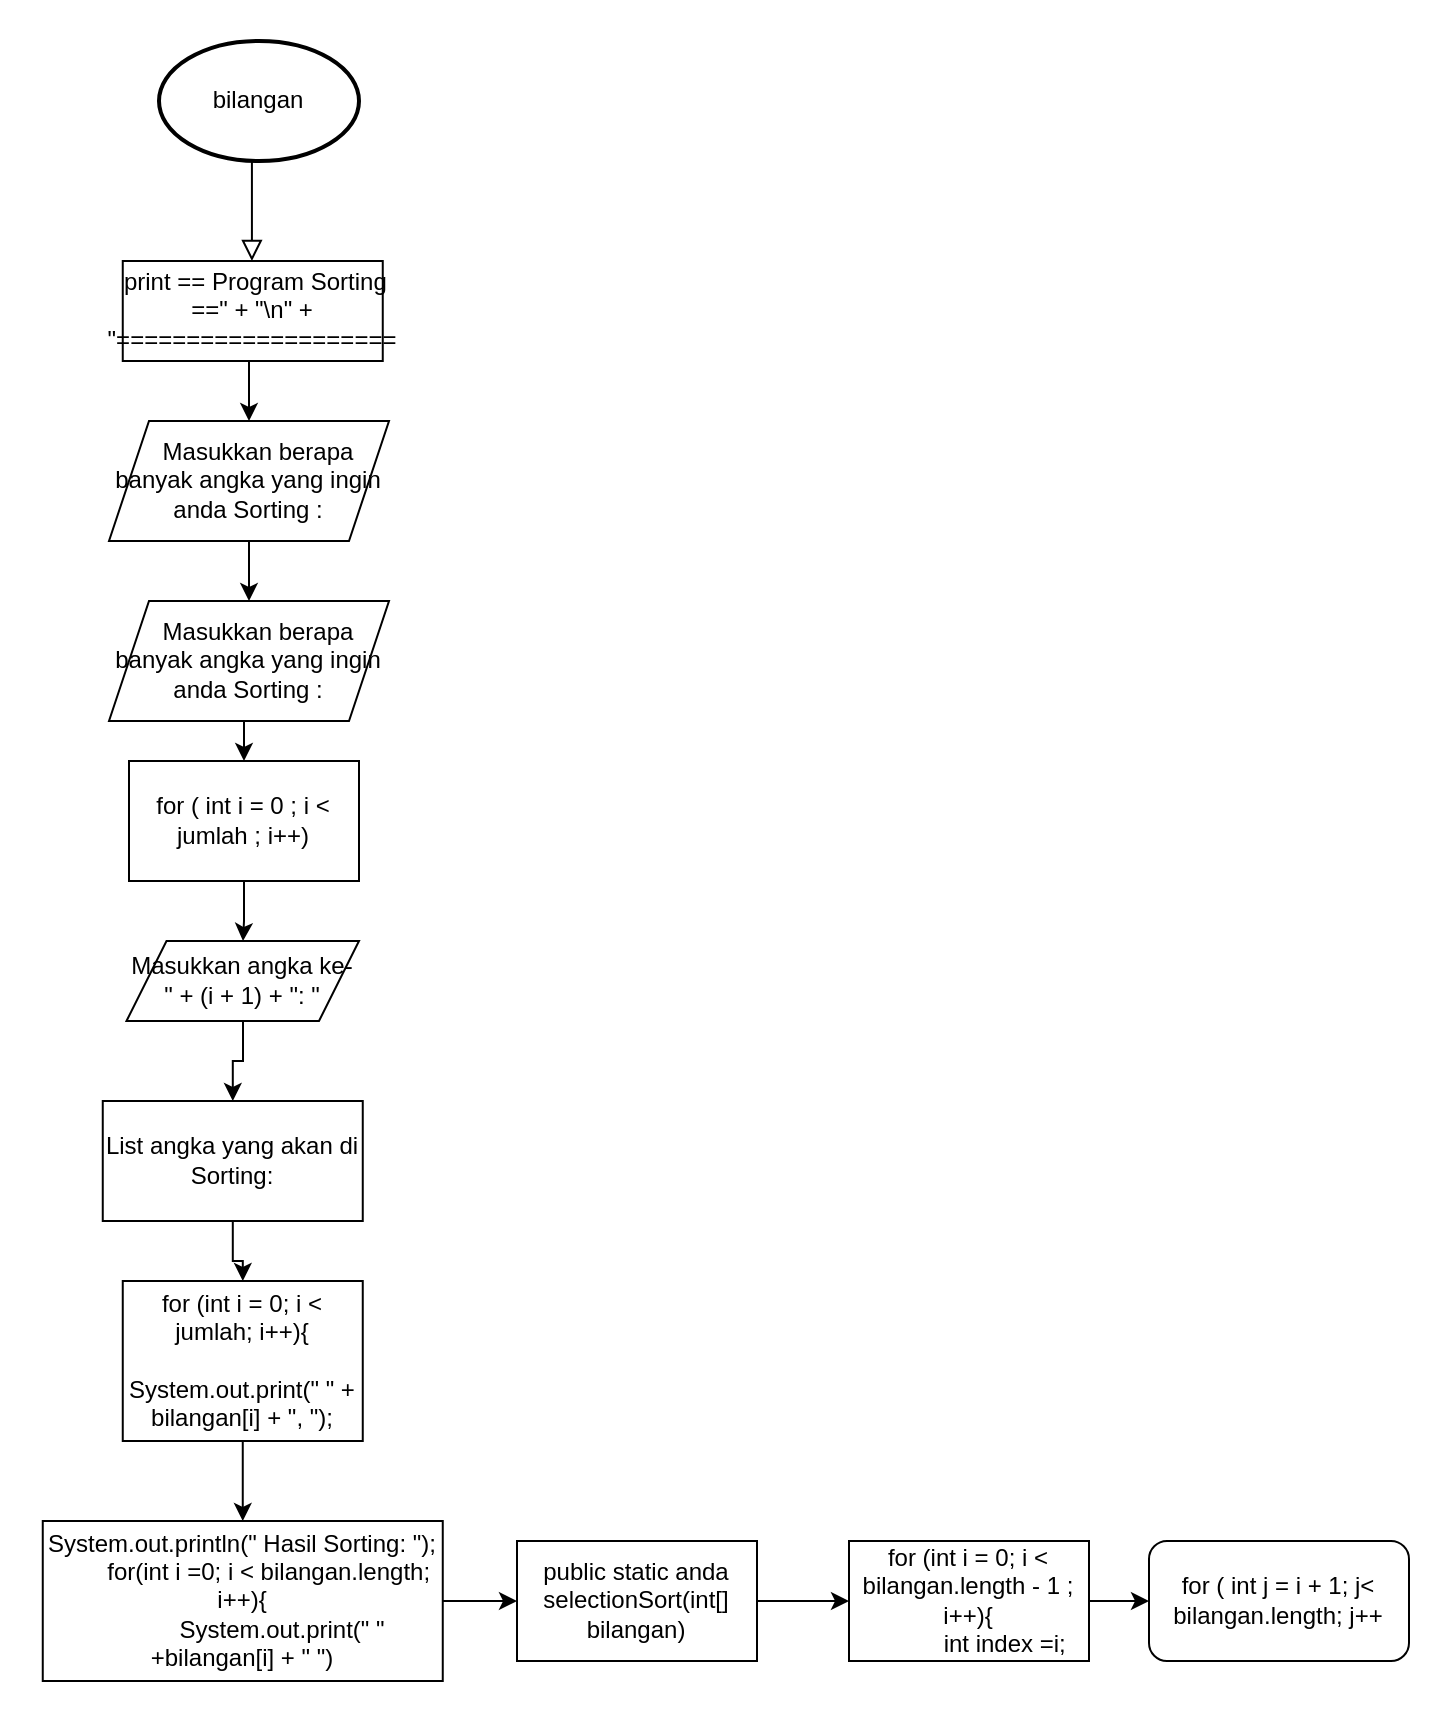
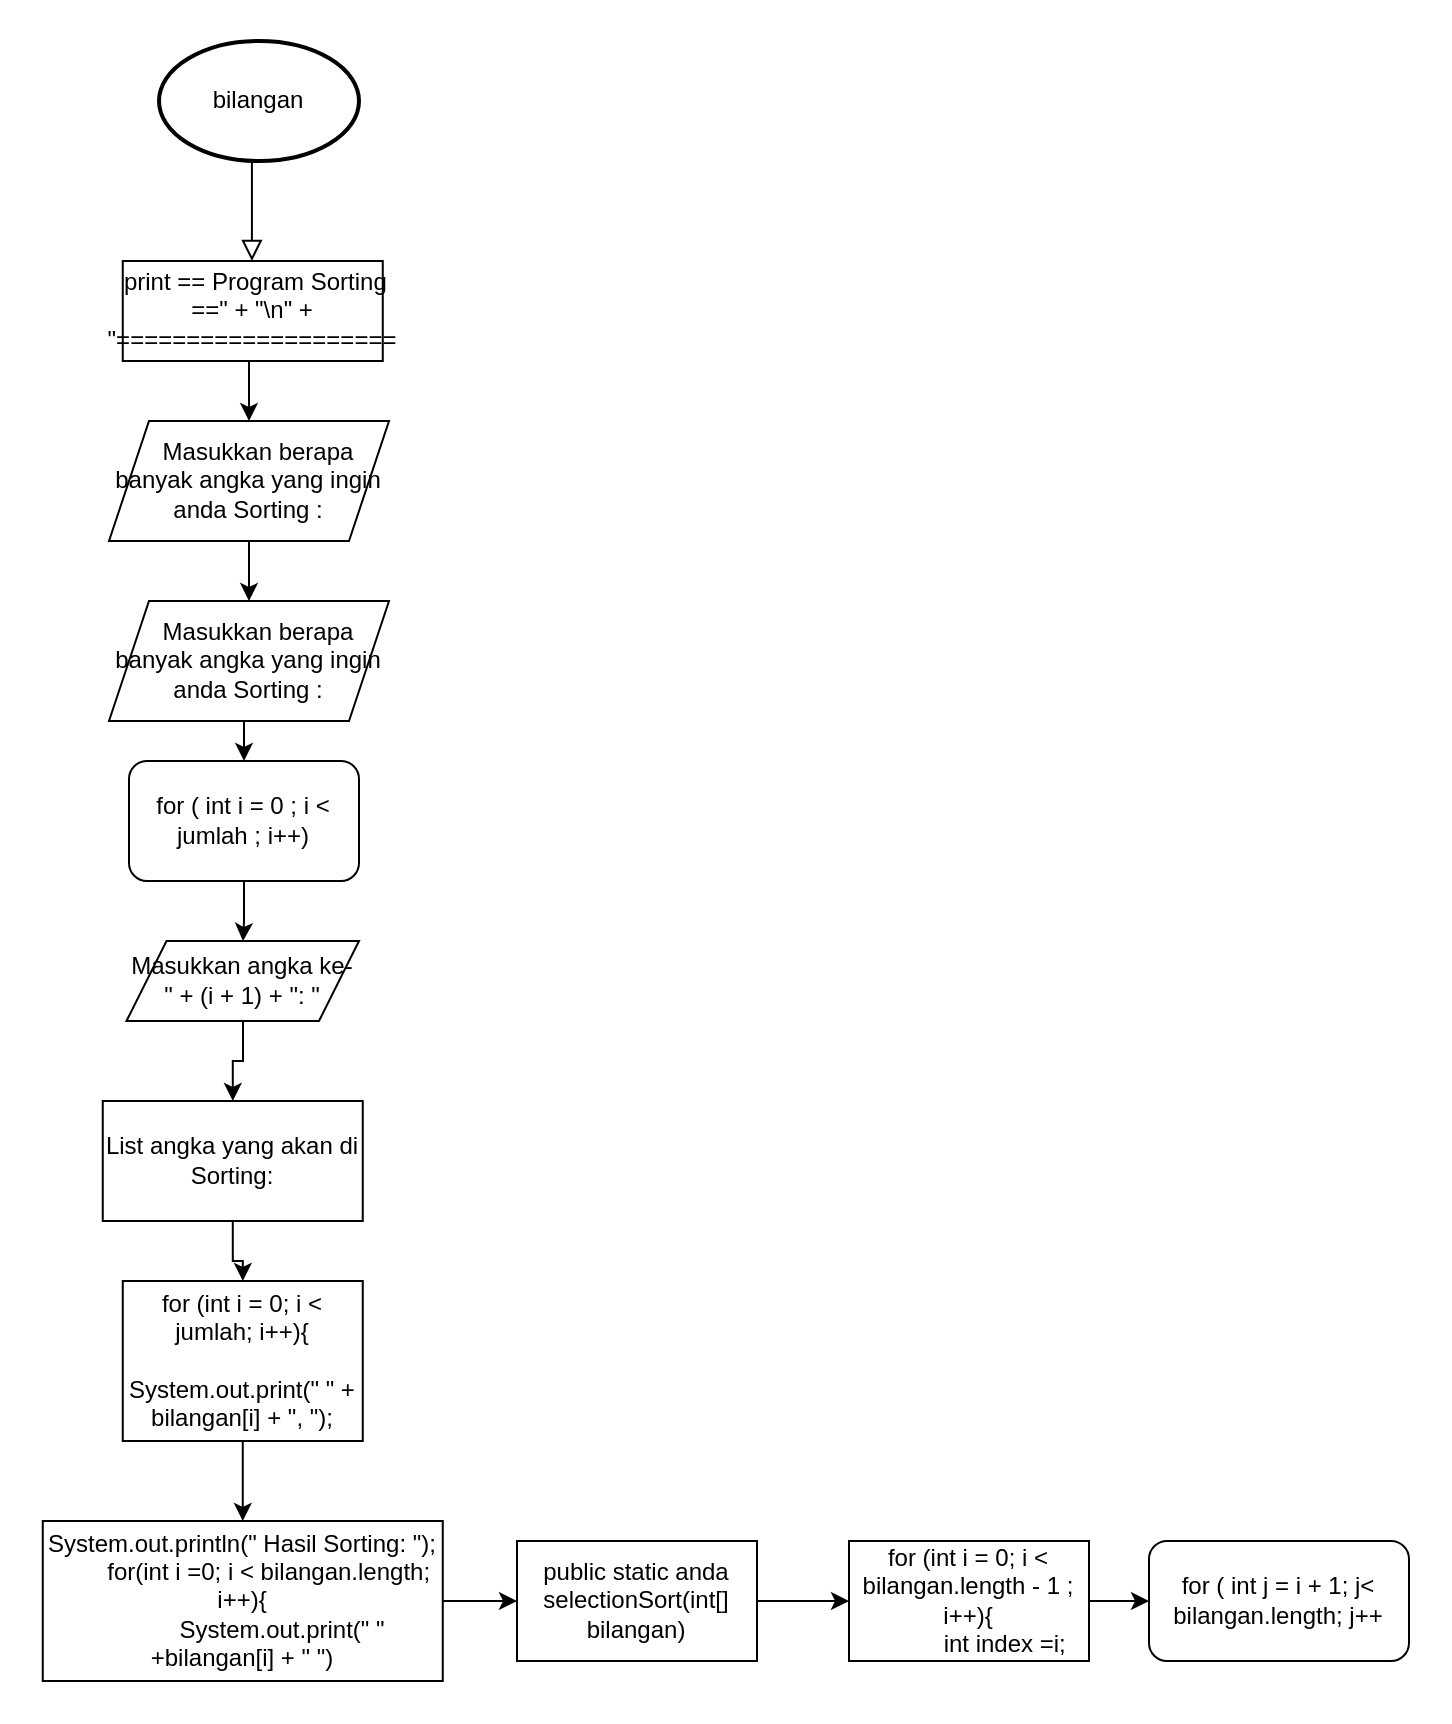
  <mxCell id="0" />
  <mxCell id="1" parent="0" />
  <mxCell id="2" value="" style="rounded=0;html=1;jettySize=auto;orthogonalLoop=1;fontSize=11;endArrow=block;endFill=0;endSize=8;strokeWidth=1;shadow=0;labelBackgroundColor=none;edgeStyle=orthogonalEdgeStyle;" parent="1" edge="1"><mxGeometry relative="1" as="geometry"><mxPoint x="125.46" y="80" as="sourcePoint" /><mxPoint x="125.46" y="130" as="targetPoint" /></mxGeometry></mxCell>
  <mxCell id="3" value="bilangan" style="strokeWidth=2;html=1;shape=mxgraph.flowchart.start_1;whiteSpace=wrap;" vertex="1" parent="1"><mxGeometry x="79" y="20" width="100" height="60" as="geometry" /></mxCell>
  <mxCell id="4" style="edgeStyle=orthogonalEdgeStyle;rounded=0;orthogonalLoop=1;jettySize=auto;html=1;exitX=0.5;exitY=1;exitDx=0;exitDy=0;entryX=0.5;entryY=0;entryDx=0;entryDy=0;" edge="1" parent="1" source="5" target="7"><mxGeometry relative="1" as="geometry" /></mxCell>
  <mxCell id="5" value="&amp;nbsp;print == Program Sorting ==&quot; + &quot;\n&quot; + &quot;====================" style="rounded=0;whiteSpace=wrap;html=1;" vertex="1" parent="1"><mxGeometry x="60.88" y="130" width="130" height="50" as="geometry" /></mxCell>
  <mxCell id="6" style="edgeStyle=orthogonalEdgeStyle;rounded=0;orthogonalLoop=1;jettySize=auto;html=1;exitX=0.5;exitY=1;exitDx=0;exitDy=0;" edge="1" parent="1" source="7" target="9"><mxGeometry relative="1" as="geometry" /></mxCell>
  <mxCell id="7" value="&amp;nbsp; &amp;nbsp;Masukkan berapa banyak angka yang ingin anda Sorting :" style="shape=parallelogram;perimeter=parallelogramPerimeter;whiteSpace=wrap;html=1;fixedSize=1;rounded=0;" vertex="1" parent="1"><mxGeometry x="54" y="210" width="140" height="60" as="geometry" /></mxCell>
  <mxCell id="8" style="edgeStyle=orthogonalEdgeStyle;rounded=0;orthogonalLoop=1;jettySize=auto;html=1;exitX=0.5;exitY=1;exitDx=0;exitDy=0;entryX=0.5;entryY=0;entryDx=0;entryDy=0;" edge="1" parent="1" source="9" target="11"><mxGeometry relative="1" as="geometry" /></mxCell>
  <mxCell id="9" value="&amp;nbsp; &amp;nbsp;Masukkan berapa banyak angka yang ingin anda Sorting :" style="shape=parallelogram;perimeter=parallelogramPerimeter;whiteSpace=wrap;html=1;fixedSize=1;rounded=0;" vertex="1" parent="1"><mxGeometry x="54" y="300" width="140" height="60" as="geometry" /></mxCell>
  <mxCell id="10" value="" style="edgeStyle=orthogonalEdgeStyle;rounded=0;orthogonalLoop=1;jettySize=auto;html=1;" edge="1" parent="1" source="11" target="13"><mxGeometry relative="1" as="geometry" /></mxCell>
- <mxCell id="11" value="for ( int i = 0 ; i &amp;lt; jumlah ; i++)" style="whiteSpace=wrap;html=1;rounded=0;" vertex="1" parent="1"><mxGeometry x="64" y="380" width="115" height="60" as="geometry" /></mxCell>
+ <mxCell id="11" value="for ( int i = 0 ; i &amp;lt; jumlah ; i++)" style="whiteSpace=wrap;html=1;rounded=1;" vertex="1" parent="1"><mxGeometry x="64" y="380" width="115" height="60" as="geometry" /></mxCell>
  <mxCell id="12" value="" style="edgeStyle=orthogonalEdgeStyle;rounded=0;orthogonalLoop=1;jettySize=auto;html=1;" edge="1" parent="1" source="13" target="15"><mxGeometry relative="1" as="geometry" /></mxCell>
  <mxCell id="13" value="Masukkan angka ke- &quot; + (i + 1) + &quot;: &quot;" style="shape=parallelogram;perimeter=parallelogramPerimeter;whiteSpace=wrap;html=1;fixedSize=1;rounded=0;" vertex="1" parent="1"><mxGeometry x="62.75" y="470" width="116.25" height="40" as="geometry" /></mxCell>
  <mxCell id="14" value="" style="edgeStyle=orthogonalEdgeStyle;rounded=0;orthogonalLoop=1;jettySize=auto;html=1;" edge="1" parent="1" source="15" target="17"><mxGeometry relative="1" as="geometry" /></mxCell>
  <mxCell id="15" value="List angka yang akan di Sorting:" style="whiteSpace=wrap;html=1;rounded=0;" vertex="1" parent="1"><mxGeometry x="50.88" y="550" width="130" height="60" as="geometry" /></mxCell>
  <mxCell id="16" value="" style="edgeStyle=orthogonalEdgeStyle;rounded=0;orthogonalLoop=1;jettySize=auto;html=1;" edge="1" parent="1" source="17" target="19"><mxGeometry relative="1" as="geometry" /></mxCell>
  <mxCell id="17" value="&lt;div&gt;for (int i = 0; i &amp;lt; jumlah; i++){&lt;/div&gt;&lt;div&gt;&amp;nbsp; &amp;nbsp; &amp;nbsp; &amp;nbsp; &amp;nbsp; &amp;nbsp; System.out.print(&quot; &quot; + bilangan[i] + &quot;, &quot;);&lt;/div&gt;" style="whiteSpace=wrap;html=1;rounded=0;" vertex="1" parent="1"><mxGeometry x="60.88" y="640" width="120" height="80" as="geometry" /></mxCell>
  <mxCell id="18" style="edgeStyle=orthogonalEdgeStyle;rounded=0;orthogonalLoop=1;jettySize=auto;html=1;exitX=1;exitY=0.5;exitDx=0;exitDy=0;entryX=0;entryY=0.5;entryDx=0;entryDy=0;" edge="1" parent="1" source="19" target="21"><mxGeometry relative="1" as="geometry" /></mxCell>
  <mxCell id="19" value="&lt;div&gt;System.out.println(&quot; Hasil Sorting: &quot;);&lt;/div&gt;&lt;div&gt;&amp;nbsp; &amp;nbsp; &amp;nbsp; &amp;nbsp; for(int i =0; i &amp;lt; bilangan.length; i++){&lt;/div&gt;&lt;div&gt;&amp;nbsp; &amp;nbsp; &amp;nbsp; &amp;nbsp; &amp;nbsp; &amp;nbsp; System.out.print(&quot; &quot; +bilangan[i] + &quot; &quot;)&lt;/div&gt;" style="whiteSpace=wrap;html=1;rounded=0;" vertex="1" parent="1"><mxGeometry x="20.88" y="760" width="200" height="80" as="geometry" /></mxCell>
  <mxCell id="20" value="" style="edgeStyle=orthogonalEdgeStyle;rounded=0;orthogonalLoop=1;jettySize=auto;html=1;" edge="1" parent="1" source="21" target="23"><mxGeometry relative="1" as="geometry" /></mxCell>
  <mxCell id="21" value="public static anda selectionSort(int[] bilangan)" style="whiteSpace=wrap;html=1;rounded=0;" vertex="1" parent="1"><mxGeometry x="258" y="770" width="120" height="60" as="geometry" /></mxCell>
  <mxCell id="22" style="edgeStyle=orthogonalEdgeStyle;rounded=0;orthogonalLoop=1;jettySize=auto;html=1;entryX=0;entryY=0.5;entryDx=0;entryDy=0;" edge="1" parent="1" source="23" target="24"><mxGeometry relative="1" as="geometry" /></mxCell>
  <mxCell id="23" value="&lt;div&gt;for (int i = 0; i &amp;lt; bilangan.length - 1 ; i++){&lt;/div&gt;&lt;div&gt;&amp;nbsp; &amp;nbsp; &amp;nbsp; &amp;nbsp; &amp;nbsp; &amp;nbsp;int index =i;&lt;/div&gt;" style="whiteSpace=wrap;html=1;rounded=0;" vertex="1" parent="1"><mxGeometry x="424" y="770" width="120" height="60" as="geometry" /></mxCell>
  <mxCell id="24" value="for ( int j = i + 1; j&amp;lt; bilangan.length; j++" style="whiteSpace=wrap;html=1;rounded=1;" vertex="1" parent="1"><mxGeometry x="574" y="770" width="130" height="60" as="geometry" /></mxCell>
